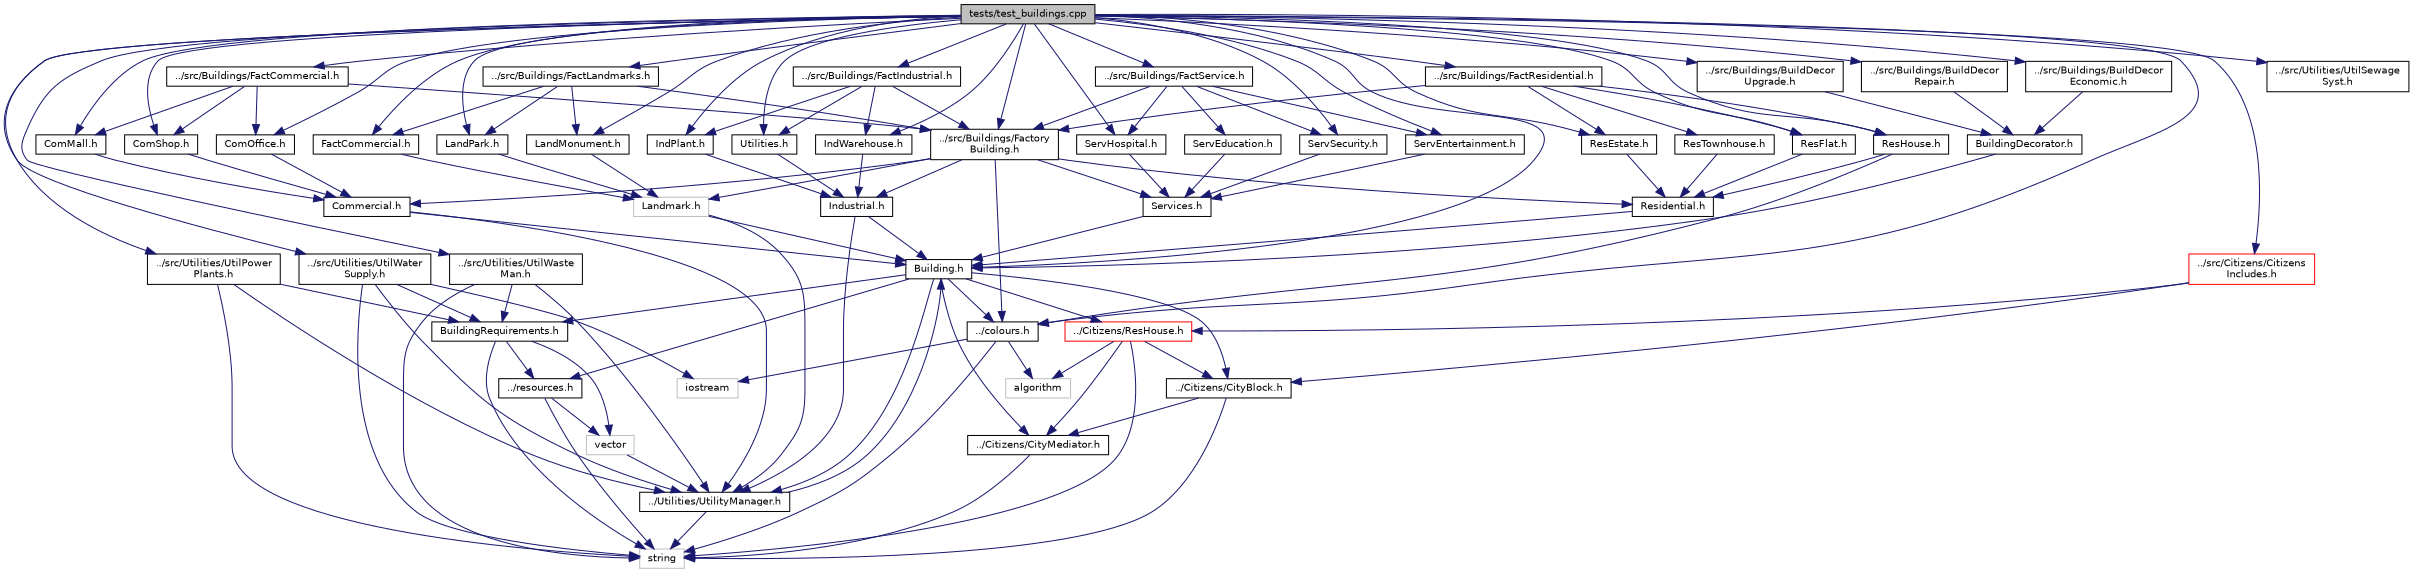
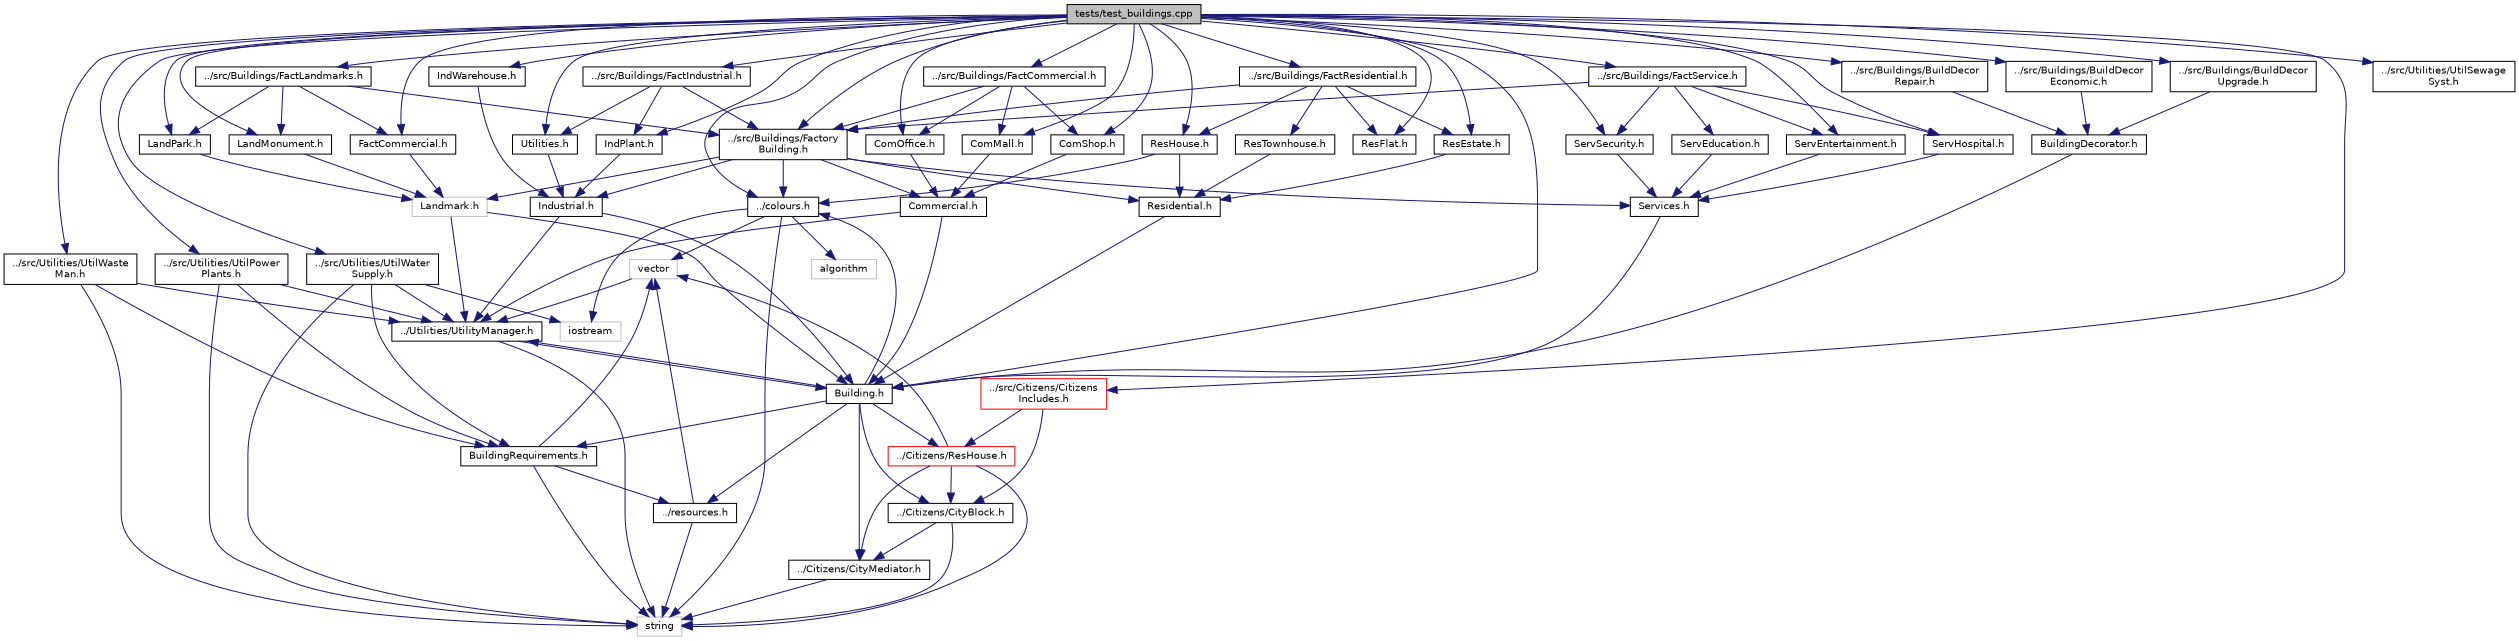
  digraph {
    node [color=black fillcolor=white fontname=Helvetica fontsize=10 shape=record style=filled]
    edge [color=midnightblue fontname=Helvetica fontsize=10 labelfontname=Helvetica labelfontsize=10 style=solid]
    n1 [fillcolor=grey75 fontcolor=black height=0.2 label="tests/test_buildings.cpp" width=0.4]
    n2 [height=0.2 label="../colours.h" width=0.4]
    n3 [height=0.2 label="../src/Buildings/Factory\lBuilding.h" width=0.4]
    n4 [height=0.2 label="Building.h" width=0.4]
    n5 [height=0.2 label="../src/Buildings/FactResidential.h" width=0.4]
    n6 [height=0.2 label="ResHouse.h" width=0.4]
    n7 [height=0.2 label="ResFlat.h" width=0.4]
    n8 [height=0.2 label="ResEstate.h" width=0.4]
    n9 [height=0.2 label="../src/Buildings/FactCommercial.h" width=0.4]
    n10 [height=0.2 label="ComMall.h" width=0.4]
    n11 [height=0.2 label="ComShop.h" width=0.4]
    n12 [height=0.2 label="ComOffice.h" width=0.4]
    n13 [height=0.2 label="../src/Buildings/FactIndustrial.h" width=0.4]
    n14 [height=0.2 label="Utilities.h" width=0.4]
    n15 [height=0.2 label="IndWarehouse.h" width=0.4]
    n16 [height=0.2 label="IndPlant.h" width=0.4]
    n17 [height=0.2 label="../src/Buildings/FactLandmarks.h" width=0.4]
    n18 [height=0.2 label="LandPark.h" width=0.4]
    n19 [height=0.2 label="LandMonument.h" width=0.4]
    n20 [height=0.2 label="FactCommercial.h" width=0.4]
    n21 [height=0.2 label="../src/Buildings/FactService.h" width=0.4]
    n22 [height=0.2 label="ServSecurity.h" width=0.4]
    n23 [height=0.2 label="ServEntertainment.h" width=0.4]
    n24 [height=0.2 label="ServHospital.h" width=0.4]
    n25 [height=0.2 label="../src/Buildings/BuildDecor\lUpgrade.h" width=0.4]
    n26 [height=0.2 label="../src/Buildings/BuildDecor\lRepair.h" width=0.4]
    n27 [height=0.2 label="../src/Buildings/BuildDecor\lEconomic.h" width=0.4]
    n28 [height=0.2 label="../src/Utilities/UtilPower\lPlants.h" width=0.4]
    n29 [height=0.2 label="../src/Utilities/UtilWater\lSupply.h" width=0.4]
    n30 [height=0.2 label="../src/Utilities/UtilWaste\lMan.h" width=0.4]
    n31 [height=0.2 label="../src/Utilities/UtilSewage\lSyst.h" width=0.4]
    n32 [color=red height=0.2 label="../src/Citizens/Citizens\lIncludes.h" width=0.4]
    n33 [color=grey75 height=0.2 label=string width=0.4]
    n34 [color=grey75 height=0.2 label=iostream width=0.4]
    n35 [color=grey75 height=0.2 label=vector width=0.4]
    n36 [color=grey75 height=0.2 label=algorithm width=0.4]
    n37 [height=0.2 label="Residential.h" width=0.4]
    n38 [height=0.2 label="Commercial.h" width=0.4]
    n39 [height=0.2 label="Industrial.h" width=0.4]
    n40 [color=grey75 height=0.2 label="Landmark.h" width=0.4]
    n41 [height=0.2 label="Services.h" width=0.4]
    n42 [height=0.2 label="../Utilities/UtilityManager.h" width=0.4]
    n43 [height=0.2 label="../Citizens/CityMediator.h" width=0.4]
    n44 [height=0.2 label="../Citizens/CityBlock.h" width=0.4]
    n45 [color=red height=0.2 label="../Citizens/ResHouse.h" width=0.4]
    n46 [height=0.2 label="../resources.h" width=0.4]
    n47 [height=0.2 label="BuildingRequirements.h" width=0.4]
    n48 [height=0.2 label="ResTownhouse.h" width=0.4]
    n49 [height=0.2 label="ServEducation.h" width=0.4]
    n50 [height=0.2 label="BuildingDecorator.h" width=0.4]
    n1 -> n2
    n1 -> n3
    n1 -> n4
    n1 -> n5
    n1 -> n6
    n1 -> n7
    n1 -> n8
    n1 -> n9
    n1 -> n10
    n1 -> n11
    n1 -> n12
    n1 -> n13
    n1 -> n14
    n1 -> n15
    n1 -> n16
    n1 -> n17
    n1 -> n18
    n1 -> n19
    n1 -> n20
    n1 -> n21
    n1 -> n22
    n1 -> n23
    n1 -> n24
    n1 -> n25
    n1 -> n26
    n1 -> n27
    n1 -> n28
    n1 -> n29
    n1 -> n30
    n1 -> n31
    n1 -> n32
    n2 -> n33
    n2 -> n34
+   n2 -> n35
    n2 -> n36
    n3 -> n2
    n3 -> n37
    n3 -> n38
    n3 -> n39
    n3 -> n40
    n3 -> n41
    n4 -> n2
    n4 -> n42
    n4 -> n43
    n4 -> n44
    n4 -> n45
    n4 -> n46
    n4 -> n47
    n5 -> n3
    n5 -> n6
    n5 -> n7
    n5 -> n8
    n5 -> n48
    n6 -> n2
    n6 -> n37
-   n7 -> n37
    n8 -> n37
    n9 -> n3
    n9 -> n10
    n9 -> n11
    n9 -> n12
    n10 -> n38
    n11 -> n38
    n12 -> n38
    n13 -> n3
    n13 -> n14
-   n13 -> n15
    n13 -> n16
    n14 -> n39
    n15 -> n39
    n16 -> n39
    n17 -> n3
    n17 -> n18
    n17 -> n19
    n17 -> n20
    n18 -> n40
    n19 -> n40
    n20 -> n40
    n21 -> n3
    n21 -> n22
    n21 -> n23
    n21 -> n24
    n21 -> n49
    n22 -> n41
    n23 -> n41
    n24 -> n41
    n25 -> n50
    n26 -> n50
    n27 -> n50
    n28 -> n33
    n28 -> n42
    n28 -> n47
    n29 -> n33
    n29 -> n34
    n29 -> n42
    n29 -> n47
    n30 -> n33
    n30 -> n42
    n30 -> n47
    n32 -> n44
    n32 -> n45
    n35 -> n42
    n37 -> n4
    n38 -> n4
    n38 -> n42
    n39 -> n4
    n39 -> n42
    n40 -> n4
    n40 -> n42
    n41 -> n4
    n42 -> n4
    n42 -> n33
    n43 -> n33
    n44 -> n33
    n44 -> n43
    n45 -> n33
-   n45 -> n36
+   n45 -> n35
    n45 -> n43
    n45 -> n44
    n46 -> n33
    n46 -> n35
    n47 -> n33
    n47 -> n35
    n47 -> n46
    n48 -> n37
    n49 -> n41
    n50 -> n4
  }
